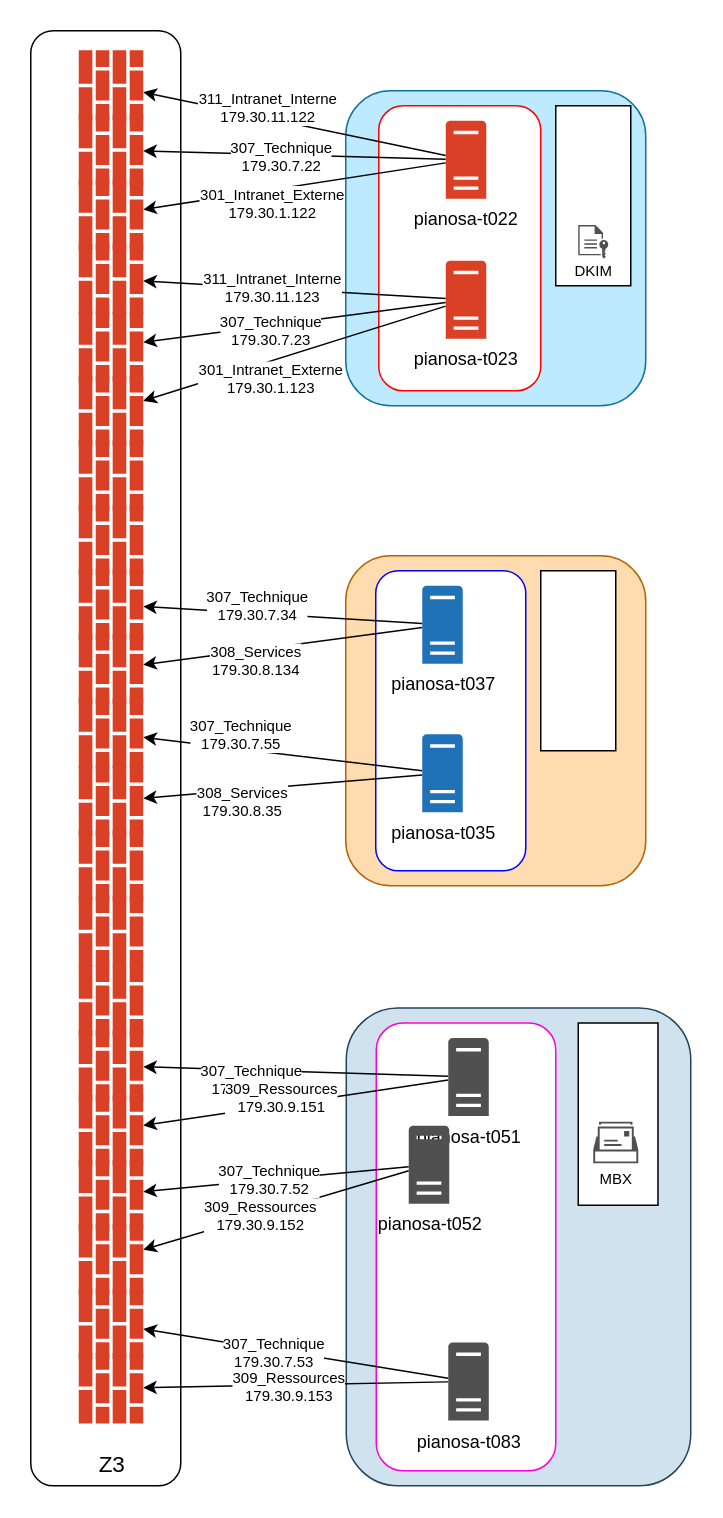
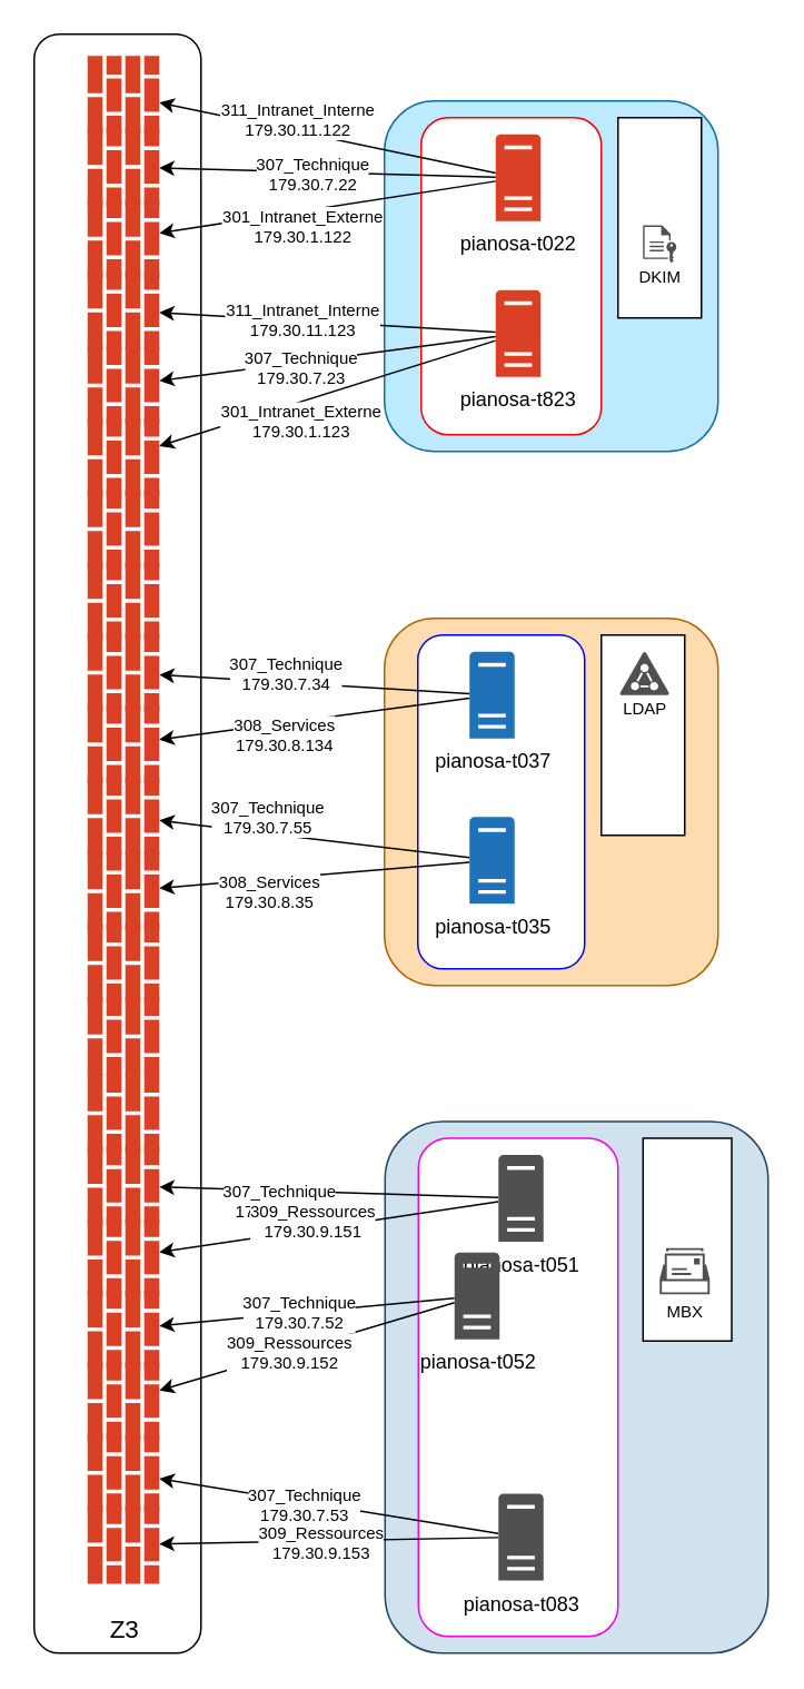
  <mxCell id="0" />
  <mxCell id="1" parent="0" />
  <mxCell id="2" value="" style="rounded=1;whiteSpace=wrap;html=1;fillColor=#FFDCB0;strokeColor=#b46504;" vertex="1" parent="1"><mxGeometry x="230" y="370" width="200" height="220" as="geometry" /></mxCell>
  <mxCell id="3" value="" style="rounded=1;whiteSpace=wrap;html=1;strokeColor=light-dark(#0000FF,#EDEDED);" vertex="1" parent="1"><mxGeometry x="250" y="380" width="100" height="200" as="geometry" /></mxCell>
  <mxCell id="4" value="" style="rounded=1;whiteSpace=wrap;html=1;" vertex="1" parent="1"><mxGeometry x="20" y="20" width="100" height="970" as="geometry" /></mxCell>
  <mxCell id="5" value="" style="rounded=1;whiteSpace=wrap;html=1;fillColor=#BDEAFF;strokeColor=#10739e;" vertex="1" parent="1"><mxGeometry x="230" y="60" width="200" height="210" as="geometry" /></mxCell>
  <mxCell id="6" value="" style="rounded=0;whiteSpace=wrap;html=1;" vertex="1" parent="1"><mxGeometry x="370" width="50" height="120" as="geometry" y="70" /></mxCell>
  <mxCell id="7" value="" style="rounded=0;whiteSpace=wrap;html=1;" vertex="1" parent="1"><mxGeometry x="360" y="380" width="50" height="120" as="geometry" /></mxCell>
  <mxCell id="8" value="" style="rounded=1;whiteSpace=wrap;html=1;fillColor=#D0E2ED;strokeColor=#23445d;" vertex="1" parent="1"><mxGeometry x="230.35" y="671.5" width="229.65" height="318.5" as="geometry" /></mxCell>
  <mxCell id="9" value="" style="rounded=0;whiteSpace=wrap;html=1;" vertex="1" parent="1"><mxGeometry x="385" y="681.5" width="53.15" height="121.5" as="geometry" /></mxCell>
  <mxCell id="10" value="" style="rounded=1;whiteSpace=wrap;html=1;strokeColor=light-dark(#FF00DD,#EDEDED);" vertex="1" parent="1"><mxGeometry x="250.35" y="681.5" width="119.65" height="298.5" as="geometry" /></mxCell>
  <mxCell id="11" value="" style="rounded=1;whiteSpace=wrap;html=1;strokeColor=light-dark(#ff0000, #EDEDED);" vertex="1" parent="1"><mxGeometry x="252" width="108" height="190" as="geometry" y="70" /></mxCell>
  <mxCell id="12" style="rounded=0;orthogonalLoop=1;jettySize=auto;html=1;" edge="1" parent="1" source="30" target="58"><mxGeometry relative="1" as="geometry" /></mxCell>
  <mxCell id="13" value="307_Technique&lt;br&gt;179.30.7.34" style="edgeLabel;html=1;align=center;verticalAlign=middle;resizable=0;points=[];fontSize=10;" vertex="1" connectable="0" parent="12"><mxGeometry x="0.04" y="-7" relative="1" as="geometry"><mxPoint x="-14" as="offset" /></mxGeometry></mxCell>
  <mxCell id="14" style="rounded=0;orthogonalLoop=1;jettySize=auto;html=1;" edge="1" parent="1" source="20" target="75"><mxGeometry relative="1" as="geometry" /></mxCell>
  <mxCell id="15" value="301_Intranet_Externe&lt;br&gt;179.30.1.122" style="edgeLabel;html=1;align=center;verticalAlign=middle;resizable=0;points=[];fontSize=10;" vertex="1" connectable="0" parent="14"><mxGeometry x="0.262" relative="1" as="geometry"><mxPoint x="11" y="7" as="offset" /></mxGeometry></mxCell>
  <mxCell id="16" style="rounded=0;orthogonalLoop=1;jettySize=auto;html=1;" edge="1" parent="1" source="20" target="76"><mxGeometry relative="1" as="geometry" /></mxCell>
  <mxCell id="17" value="307_Technique&lt;br&gt;179.30.7.22" style="edgeLabel;html=1;align=center;verticalAlign=middle;resizable=0;points=[];fontSize=10;" vertex="1" connectable="0" parent="16"><mxGeometry x="-0.144" relative="1" as="geometry"><mxPoint x="-24" as="offset" /></mxGeometry></mxCell>
  <mxCell id="18" style="rounded=0;orthogonalLoop=1;jettySize=auto;html=1;" edge="1" parent="1" source="20" target="77"><mxGeometry relative="1" as="geometry" /></mxCell>
  <mxCell id="19" value="311_Intranet_Interne&lt;br&gt;179.30.11.122" style="edgeLabel;html=1;align=center;verticalAlign=middle;resizable=0;points=[];fontSize=10;" vertex="1" connectable="0" parent="18"><mxGeometry x="-0.201" y="2" relative="1" as="geometry"><mxPoint x="-38" y="-18" as="offset" /></mxGeometry></mxCell>
  <mxCell id="20" value="pianosa-t022" style="sketch=0;pointerEvents=1;shadow=0;dashed=0;html=1;strokeColor=none;labelPosition=center;verticalLabelPosition=bottom;verticalAlign=top;outlineConnect=0;align=center;shape=mxgraph.office.servers.server_generic;fillColor=#DA4026;" vertex="1" parent="1"><mxGeometry x="296.67" y="80" width="27" height="52" as="geometry" /></mxCell>
  <mxCell id="21" style="rounded=0;orthogonalLoop=1;jettySize=auto;html=1;" edge="1" parent="1" source="27" target="74"><mxGeometry relative="1" as="geometry" /></mxCell>
  <mxCell id="22" value="311_Intranet_Interne&lt;br&gt;179.30.11.123" style="edgeLabel;html=1;align=center;verticalAlign=middle;resizable=0;points=[];fontSize=10;" vertex="1" connectable="0" parent="21"><mxGeometry x="0.228" y="-3" relative="1" as="geometry"><mxPoint x="7" y="2" as="offset" /></mxGeometry></mxCell>
  <mxCell id="23" style="rounded=0;orthogonalLoop=1;jettySize=auto;html=1;" edge="1" parent="1" source="27" target="61"><mxGeometry relative="1" as="geometry" /></mxCell>
  <mxCell id="24" value="307_Technique&lt;br&gt;179.30.7.23" style="edgeLabel;html=1;align=center;verticalAlign=middle;resizable=0;points=[];fontSize=10;" vertex="1" connectable="0" parent="23"><mxGeometry x="0.01" y="1" relative="1" as="geometry"><mxPoint x="-15" y="4" as="offset" /></mxGeometry></mxCell>
  <mxCell id="25" style="rounded=0;orthogonalLoop=1;jettySize=auto;html=1;" edge="1" parent="1" source="27" target="59"><mxGeometry relative="1" as="geometry" /></mxCell>
  <mxCell id="26" value="301_Intranet_Externe&lt;br&gt;179.30.1.123" style="edgeLabel;html=1;align=center;verticalAlign=middle;resizable=0;points=[];fontSize=10;" vertex="1" connectable="0" parent="25"><mxGeometry x="0.05" y="-3" relative="1" as="geometry"><mxPoint x="-10" y="18" as="offset" /></mxGeometry></mxCell>
- <mxCell id="27" value="pianosa-t023" style="sketch=0;pointerEvents=1;shadow=0;dashed=0;html=1;strokeColor=none;labelPosition=center;verticalLabelPosition=bottom;verticalAlign=top;outlineConnect=0;align=center;shape=mxgraph.office.servers.server_generic;fillColor=#DA4026;" vertex="1" parent="1"><mxGeometry x="296.67" y="173.34" width="27" height="52" as="geometry" /></mxCell>
+ <mxCell id="27" value="pianosa-t823" style="sketch=0;pointerEvents=1;shadow=0;dashed=0;html=1;strokeColor=none;labelPosition=center;verticalLabelPosition=bottom;verticalAlign=top;outlineConnect=0;align=center;shape=mxgraph.office.servers.server_generic;fillColor=#DA4026;" vertex="1" parent="1"><mxGeometry x="296.67" y="173.34" width="27" height="52" as="geometry" /></mxCell>
  <mxCell id="28" style="rounded=0;orthogonalLoop=1;jettySize=auto;html=1;" edge="1" parent="1" source="30" target="60"><mxGeometry relative="1" as="geometry"><mxPoint x="310" y="420" as="sourcePoint" /></mxGeometry></mxCell>
  <mxCell id="29" value="308_Services&lt;br&gt;179.30.8.134" style="edgeLabel;html=1;align=center;verticalAlign=middle;resizable=0;points=[];fontSize=10;" vertex="1" connectable="0" parent="28"><mxGeometry x="0.217" y="8" relative="1" as="geometry"><mxPoint y="-1" as="offset" /></mxGeometry></mxCell>
  <mxCell id="30" value="pianosa-t037" style="sketch=0;pointerEvents=1;shadow=0;dashed=0;html=1;strokeColor=none;labelPosition=center;verticalLabelPosition=bottom;verticalAlign=top;outlineConnect=0;align=center;shape=mxgraph.office.servers.server_generic;fillColor=#2072B8;" vertex="1" parent="1"><mxGeometry x="281" y="390" width="27" height="52" as="geometry" /></mxCell>
  <mxCell id="31" style="rounded=0;orthogonalLoop=1;jettySize=auto;html=1;" edge="1" parent="1" source="35" target="64"><mxGeometry relative="1" as="geometry" /></mxCell>
  <mxCell id="32" value="308_Services&lt;br&gt;179.30.8.35" style="edgeLabel;html=1;align=center;verticalAlign=middle;resizable=0;points=[];fontSize=10;" vertex="1" connectable="0" parent="31"><mxGeometry x="-0.155" relative="1" as="geometry"><mxPoint x="-42" y="11" as="offset" /></mxGeometry></mxCell>
  <mxCell id="33" style="rounded=0;orthogonalLoop=1;jettySize=auto;html=1;" edge="1" parent="1" source="35" target="62"><mxGeometry relative="1" as="geometry" /></mxCell>
  <mxCell id="34" value="307_Technique&lt;br&gt;179.30.7.55" style="edgeLabel;html=1;align=center;verticalAlign=middle;resizable=0;points=[];fontSize=10;" vertex="1" connectable="0" parent="33"><mxGeometry x="-0.157" y="-1" relative="1" as="geometry"><mxPoint x="-43" y="-14" as="offset" /></mxGeometry></mxCell>
  <mxCell id="35" value="pianosa-t035" style="sketch=0;pointerEvents=1;shadow=0;dashed=0;html=1;strokeColor=none;labelPosition=center;verticalLabelPosition=bottom;verticalAlign=top;outlineConnect=0;align=center;shape=mxgraph.office.servers.server_generic;fillColor=#2072B8;" vertex="1" parent="1"><mxGeometry x="281" y="489" width="27" height="52" as="geometry" /></mxCell>
  <mxCell id="36" style="rounded=0;orthogonalLoop=1;jettySize=auto;html=1;" edge="1" parent="1" source="40" target="68"><mxGeometry relative="1" as="geometry" /></mxCell>
  <mxCell id="37" value="307_Technique&lt;br&gt;179.30.7.51" style="edgeLabel;html=1;align=center;verticalAlign=middle;resizable=0;points=[];fontSize=10;" vertex="1" connectable="0" parent="36"><mxGeometry x="0.294" y="6" relative="1" as="geometry"><mxPoint as="offset" /></mxGeometry></mxCell>
  <mxCell id="38" style="rounded=0;orthogonalLoop=1;jettySize=auto;html=1;" edge="1" parent="1" source="40" target="69"><mxGeometry relative="1" as="geometry" /></mxCell>
  <mxCell id="39" value="309_Ressources&lt;br&gt;179.30.9.151" style="edgeLabel;html=1;align=center;verticalAlign=middle;resizable=0;points=[];fontSize=10;" vertex="1" connectable="0" parent="38"><mxGeometry x="-0.254" y="-4" relative="1" as="geometry"><mxPoint x="-35" y="4" as="offset" /></mxGeometry></mxCell>
  <mxCell id="40" value="pianosa-t051" style="sketch=0;pointerEvents=1;shadow=0;dashed=0;html=1;strokeColor=none;fillColor=#505050;labelPosition=center;verticalLabelPosition=bottom;verticalAlign=top;outlineConnect=0;align=center;shape=mxgraph.office.servers.server_generic;" vertex="1" parent="1"><mxGeometry x="298.35" y="691.5" width="27" height="52" as="geometry" /></mxCell>
  <mxCell id="41" style="rounded=0;orthogonalLoop=1;jettySize=auto;html=1;" edge="1" parent="1" source="45" target="71"><mxGeometry relative="1" as="geometry" /></mxCell>
  <mxCell id="42" value="309_Ressources&lt;br&gt;179.30.9.152" style="edgeLabel;html=1;align=center;verticalAlign=middle;resizable=0;points=[];fontSize=10;" vertex="1" connectable="0" parent="41"><mxGeometry x="-0.382" relative="1" as="geometry"><mxPoint x="-45" y="13" as="offset" /></mxGeometry></mxCell>
  <mxCell id="43" style="rounded=0;orthogonalLoop=1;jettySize=auto;html=1;" edge="1" parent="1" source="45" target="70"><mxGeometry relative="1" as="geometry" /></mxCell>
  <mxCell id="44" value="307_Technique&lt;br&gt;179.30.7.52" style="edgeLabel;html=1;align=center;verticalAlign=middle;resizable=0;points=[];fontSize=10;" vertex="1" connectable="0" parent="43"><mxGeometry x="0.005" y="16" relative="1" as="geometry"><mxPoint x="-6" y="-16" as="offset" /></mxGeometry></mxCell>
  <mxCell id="45" value="pianosa-t052" style="sketch=0;pointerEvents=1;shadow=0;dashed=0;html=1;strokeColor=none;fillColor=#505050;labelPosition=center;verticalLabelPosition=bottom;verticalAlign=top;outlineConnect=0;align=center;shape=mxgraph.office.servers.server_generic;" vertex="1" parent="1"><mxGeometry x="272" y="750" width="27" height="52" as="geometry" /></mxCell>
  <mxCell id="46" style="rounded=0;orthogonalLoop=1;jettySize=auto;html=1;" edge="1" parent="1" source="51" target="72"><mxGeometry relative="1" as="geometry" /></mxCell>
  <mxCell id="47" value="307_Technique&lt;br&gt;179.30.7.53" style="edgeLabel;html=1;align=center;verticalAlign=middle;resizable=0;points=[];fontSize=10;" vertex="1" connectable="0" parent="46"><mxGeometry x="0.149" y="1" relative="1" as="geometry"><mxPoint as="offset" /></mxGeometry></mxCell>
  <mxCell id="48" style="rounded=0;orthogonalLoop=1;jettySize=auto;html=1;" edge="1" parent="1" source="51" target="73"><mxGeometry relative="1" as="geometry" /></mxCell>
  <mxCell id="49" value="Text" style="edgeLabel;html=1;align=center;verticalAlign=middle;resizable=0;points=[];" vertex="1" connectable="0" parent="48"><mxGeometry x="0.064" y="-1" relative="1" as="geometry"><mxPoint as="offset" /></mxGeometry></mxCell>
  <mxCell id="50" value="309_Ressources&lt;br&gt;179.30.9.153" style="edgeLabel;html=1;align=center;verticalAlign=middle;resizable=0;points=[];fontSize=10;" vertex="1" connectable="0" parent="48"><mxGeometry x="0.056" y="1" relative="1" as="geometry"><mxPoint as="offset" /></mxGeometry></mxCell>
  <mxCell id="51" value="pianosa-t083" style="sketch=0;pointerEvents=1;shadow=0;dashed=0;html=1;strokeColor=none;fillColor=#505050;labelPosition=center;verticalLabelPosition=bottom;verticalAlign=top;outlineConnect=0;align=center;shape=mxgraph.office.servers.server_generic;" vertex="1" parent="1"><mxGeometry x="298.35" y="894.5" width="27" height="52" as="geometry" /></mxCell>
  <mxCell id="52" value="MBX" style="sketch=0;pointerEvents=1;shadow=0;dashed=0;html=1;strokeColor=none;fillColor=#505050;labelPosition=center;verticalLabelPosition=bottom;verticalAlign=top;outlineConnect=0;align=center;shape=mxgraph.office.concepts.mailbox2;aspect=fixed;fontSize=10;spacing=0;" vertex="1" parent="1"><mxGeometry x="395" y="747.26" width="30" height="27.74" as="geometry" /></mxCell>
- <mxCell id="53" value="DKIM" style="sketch=0;pointerEvents=1;shadow=0;dashed=0;html=1;strokeColor=none;fillColor=#505050;labelPosition=center;verticalLabelPosition=bottom;verticalAlign=top;outlineConnect=0;align=center;shape=mxgraph.office.concepts.file_key;aspect=fixed;fontSize=10;spacing=-2;" vertex="1" parent="1"><mxGeometry x="385" y="149.45" width="20" height="22.55" as="geometry" /></mxCell>
+ <mxCell id="53" value="DKIM" style="sketch=0;pointerEvents=1;shadow=0;dashed=0;html=1;strokeColor=none;fillColor=#505050;labelPosition=center;verticalLabelPosition=bottom;verticalAlign=top;outlineConnect=0;align=center;shape=mxgraph.office.concepts.file_key;aspect=fixed;fontSize=10;spacing=-2;" vertex="1" parent="1"><mxGeometry x="385" y="134.45" width="20" height="22.55" as="geometry" /></mxCell>
+ <mxCell id="54" value="LDAP" style="sketch=0;pointerEvents=1;shadow=0;dashed=0;html=1;strokeColor=none;fillColor=#505050;labelPosition=center;verticalLabelPosition=bottom;verticalAlign=top;outlineConnect=0;align=center;shape=mxgraph.office.security.active_directory;aspect=fixed;fontSize=10;spacing=-2;" vertex="1" parent="1"><mxGeometry x="370.85" y="390" width="30" height="26.04" as="geometry" /></mxCell>
  <mxCell id="55" value="" style="group" vertex="1" connectable="0" parent="1"><mxGeometry x="52" y="207" width="43" height="305" as="geometry" /></mxCell>
  <mxCell id="56" value="" style="sketch=0;pointerEvents=1;shadow=0;dashed=0;html=1;strokeColor=none;labelPosition=center;verticalLabelPosition=bottom;verticalAlign=top;outlineConnect=0;align=center;shape=mxgraph.office.concepts.firewall;fillColor=#DA4026;rotation=90;" vertex="1" parent="55"><mxGeometry x="-2" y="88" width="47" height="43" as="geometry" /></mxCell>
  <mxCell id="57" value="" style="sketch=0;pointerEvents=1;shadow=0;dashed=0;html=1;strokeColor=none;labelPosition=center;verticalLabelPosition=bottom;verticalAlign=top;outlineConnect=0;align=center;shape=mxgraph.office.concepts.firewall;fillColor=#DA4026;rotation=90;" vertex="1" parent="55"><mxGeometry x="-2" y="131" width="47" height="43" as="geometry" /></mxCell>
  <mxCell id="58" value="" style="sketch=0;pointerEvents=1;shadow=0;dashed=0;html=1;strokeColor=none;labelPosition=center;verticalLabelPosition=bottom;verticalAlign=top;outlineConnect=0;align=center;shape=mxgraph.office.concepts.firewall;fillColor=#DA4026;rotation=90;" vertex="1" parent="55"><mxGeometry x="-2" y="174" width="47" height="43" as="geometry" /></mxCell>
  <mxCell id="59" value="" style="sketch=0;pointerEvents=1;shadow=0;dashed=0;html=1;strokeColor=none;labelPosition=center;verticalLabelPosition=bottom;verticalAlign=top;outlineConnect=0;align=center;shape=mxgraph.office.concepts.firewall;fillColor=#DA4026;rotation=90;" vertex="1" parent="55"><mxGeometry x="-2" y="45" width="47" height="43" as="geometry" /></mxCell>
  <mxCell id="60" value="" style="sketch=0;pointerEvents=1;shadow=0;dashed=0;html=1;strokeColor=none;labelPosition=center;verticalLabelPosition=bottom;verticalAlign=top;outlineConnect=0;align=center;shape=mxgraph.office.concepts.firewall;fillColor=#DA4026;rotation=90;" vertex="1" parent="55"><mxGeometry x="-2" y="217" width="47" height="43" as="geometry" /></mxCell>
  <mxCell id="61" value="" style="sketch=0;pointerEvents=1;shadow=0;dashed=0;html=1;strokeColor=none;labelPosition=center;verticalLabelPosition=bottom;verticalAlign=top;outlineConnect=0;align=center;shape=mxgraph.office.concepts.firewall;fillColor=#DA4026;rotation=90;" vertex="1" parent="55"><mxGeometry x="-2" y="2" width="47" height="43" as="geometry" /></mxCell>
  <mxCell id="62" value="" style="sketch=0;pointerEvents=1;shadow=0;dashed=0;html=1;strokeColor=none;labelPosition=center;verticalLabelPosition=bottom;verticalAlign=top;outlineConnect=0;align=center;shape=mxgraph.office.concepts.firewall;fillColor=#DA4026;rotation=90;" vertex="1" parent="55"><mxGeometry x="-2" y="260" width="47" height="43" as="geometry" /></mxCell>
  <mxCell id="63" value="Z3" style="text;html=1;align=center;verticalAlign=middle;resizable=0;points=[];autosize=1;strokeColor=none;fillColor=none;fontSize=15;" vertex="1" parent="1"><mxGeometry x="53.5" y="960" width="40" height="30" as="geometry" /></mxCell>
  <mxCell id="64" value="" style="sketch=0;pointerEvents=1;shadow=0;dashed=0;html=1;strokeColor=none;labelPosition=center;verticalLabelPosition=bottom;verticalAlign=top;outlineConnect=0;align=center;shape=mxgraph.office.concepts.firewall;fillColor=#DA4026;rotation=90;" vertex="1" parent="1"><mxGeometry x="50" y="512" width="47" height="43" as="geometry" /></mxCell>
  <mxCell id="65" value="" style="sketch=0;pointerEvents=1;shadow=0;dashed=0;html=1;strokeColor=none;labelPosition=center;verticalLabelPosition=bottom;verticalAlign=top;outlineConnect=0;align=center;shape=mxgraph.office.concepts.firewall;fillColor=#DA4026;rotation=90;" vertex="1" parent="1"><mxGeometry x="50" y="555" width="47" height="43" as="geometry" /></mxCell>
  <mxCell id="66" value="" style="sketch=0;pointerEvents=1;shadow=0;dashed=0;html=1;strokeColor=none;labelPosition=center;verticalLabelPosition=bottom;verticalAlign=top;outlineConnect=0;align=center;shape=mxgraph.office.concepts.firewall;fillColor=#DA4026;rotation=90;" vertex="1" parent="1"><mxGeometry x="50" y="599" width="47" height="43" as="geometry" /></mxCell>
  <mxCell id="67" value="" style="sketch=0;pointerEvents=1;shadow=0;dashed=0;html=1;strokeColor=none;labelPosition=center;verticalLabelPosition=bottom;verticalAlign=top;outlineConnect=0;align=center;shape=mxgraph.office.concepts.firewall;fillColor=#DA4026;rotation=90;" vertex="1" parent="1"><mxGeometry x="50" y="645" width="47" height="43" as="geometry" /></mxCell>
  <mxCell id="68" value="" style="sketch=0;pointerEvents=1;shadow=0;dashed=0;html=1;strokeColor=none;labelPosition=center;verticalLabelPosition=bottom;verticalAlign=top;outlineConnect=0;align=center;shape=mxgraph.office.concepts.firewall;fillColor=#DA4026;rotation=90;" vertex="1" parent="1"><mxGeometry x="50" y="688.5" width="47" height="43" as="geometry" /></mxCell>
  <mxCell id="69" value="" style="sketch=0;pointerEvents=1;shadow=0;dashed=0;html=1;strokeColor=none;labelPosition=center;verticalLabelPosition=bottom;verticalAlign=top;outlineConnect=0;align=center;shape=mxgraph.office.concepts.firewall;fillColor=#DA4026;rotation=90;" vertex="1" parent="1"><mxGeometry x="50" y="731.5" width="47" height="43" as="geometry" /></mxCell>
  <mxCell id="70" value="" style="sketch=0;pointerEvents=1;shadow=0;dashed=0;html=1;strokeColor=none;labelPosition=center;verticalLabelPosition=bottom;verticalAlign=top;outlineConnect=0;align=center;shape=mxgraph.office.concepts.firewall;fillColor=#DA4026;rotation=90;" vertex="1" parent="1"><mxGeometry x="50" y="774.5" width="47" height="43" as="geometry" /></mxCell>
  <mxCell id="71" value="" style="sketch=0;pointerEvents=1;shadow=0;dashed=0;html=1;strokeColor=none;labelPosition=center;verticalLabelPosition=bottom;verticalAlign=top;outlineConnect=0;align=center;shape=mxgraph.office.concepts.firewall;fillColor=#DA4026;rotation=90;" vertex="1" parent="1"><mxGeometry x="50" y="817.5" width="47" height="43" as="geometry" /></mxCell>
  <mxCell id="72" value="" style="sketch=0;pointerEvents=1;shadow=0;dashed=0;html=1;strokeColor=none;labelPosition=center;verticalLabelPosition=bottom;verticalAlign=top;outlineConnect=0;align=center;shape=mxgraph.office.concepts.firewall;fillColor=#DA4026;rotation=90;" vertex="1" parent="1"><mxGeometry x="50" y="860.5" width="47" height="43" as="geometry" /></mxCell>
  <mxCell id="73" value="" style="sketch=0;pointerEvents=1;shadow=0;dashed=0;html=1;strokeColor=none;labelPosition=center;verticalLabelPosition=bottom;verticalAlign=top;outlineConnect=0;align=center;shape=mxgraph.office.concepts.firewall;fillColor=#DA4026;rotation=90;" vertex="1" parent="1"><mxGeometry x="50" y="903.5" width="47" height="43" as="geometry" /></mxCell>
  <mxCell id="74" value="" style="sketch=0;pointerEvents=1;shadow=0;dashed=0;html=1;strokeColor=none;labelPosition=center;verticalLabelPosition=bottom;verticalAlign=top;outlineConnect=0;align=center;shape=mxgraph.office.concepts.firewall;fillColor=#DA4026;rotation=90;" vertex="1" parent="1"><mxGeometry x="50" y="164" width="47" height="43" as="geometry" /></mxCell>
  <mxCell id="75" value="" style="sketch=0;pointerEvents=1;shadow=0;dashed=0;html=1;strokeColor=none;labelPosition=center;verticalLabelPosition=bottom;verticalAlign=top;outlineConnect=0;align=center;shape=mxgraph.office.concepts.firewall;fillColor=#DA4026;rotation=90;" vertex="1" parent="1"><mxGeometry x="50" y="121" width="47" height="43" as="geometry" /></mxCell>
  <mxCell id="76" value="" style="sketch=0;pointerEvents=1;shadow=0;dashed=0;html=1;strokeColor=none;labelPosition=center;verticalLabelPosition=bottom;verticalAlign=top;outlineConnect=0;align=center;shape=mxgraph.office.concepts.firewall;fillColor=#DA4026;rotation=90;" vertex="1" parent="1"><mxGeometry x="50" y="78" width="47" height="43" as="geometry" /></mxCell>
  <mxCell id="77" value="" style="sketch=0;pointerEvents=1;shadow=0;dashed=0;html=1;strokeColor=none;labelPosition=center;verticalLabelPosition=bottom;verticalAlign=top;outlineConnect=0;align=center;shape=mxgraph.office.concepts.firewall;fillColor=#DA4026;rotation=90;" vertex="1" parent="1"><mxGeometry x="50" y="35" width="47" height="43" as="geometry" /></mxCell>
